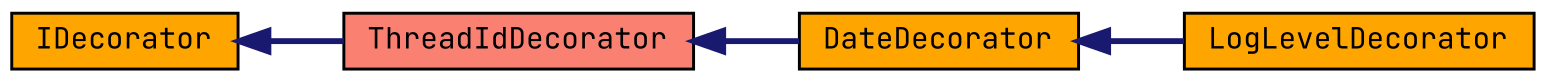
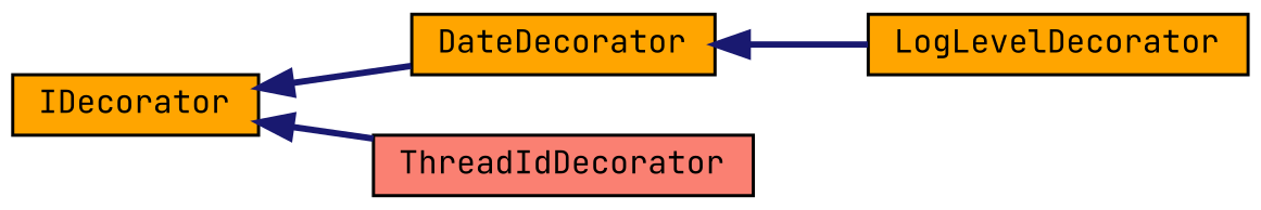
  digraph {
    fontname="JetBrains Mono"
    rankdir=LR
    node [color=black fillcolor=orange fontname="JetBrains Mono" fontsize=10 shape=record style=filled]
    edge [color=midnightblue dir=back fontname="JetBrains Mono" fontsize=10 labelfontname=Helvetica labelfontsize=10 style=bold]
    n1 [height=0.2 label=IDecorator width=0.4]
    n2 [height=0.2 label=DateDecorator width=0.4]
    n3 [fillcolor=salmon height=0.2 label=ThreadIdDecorator width=0.4]
    n4 [height=0.2 label=LogLevelDecorator width=0.4]
-   n3 -> n2
+   n1 -> n2
    n1 -> n3
    n2 -> n4
  }
